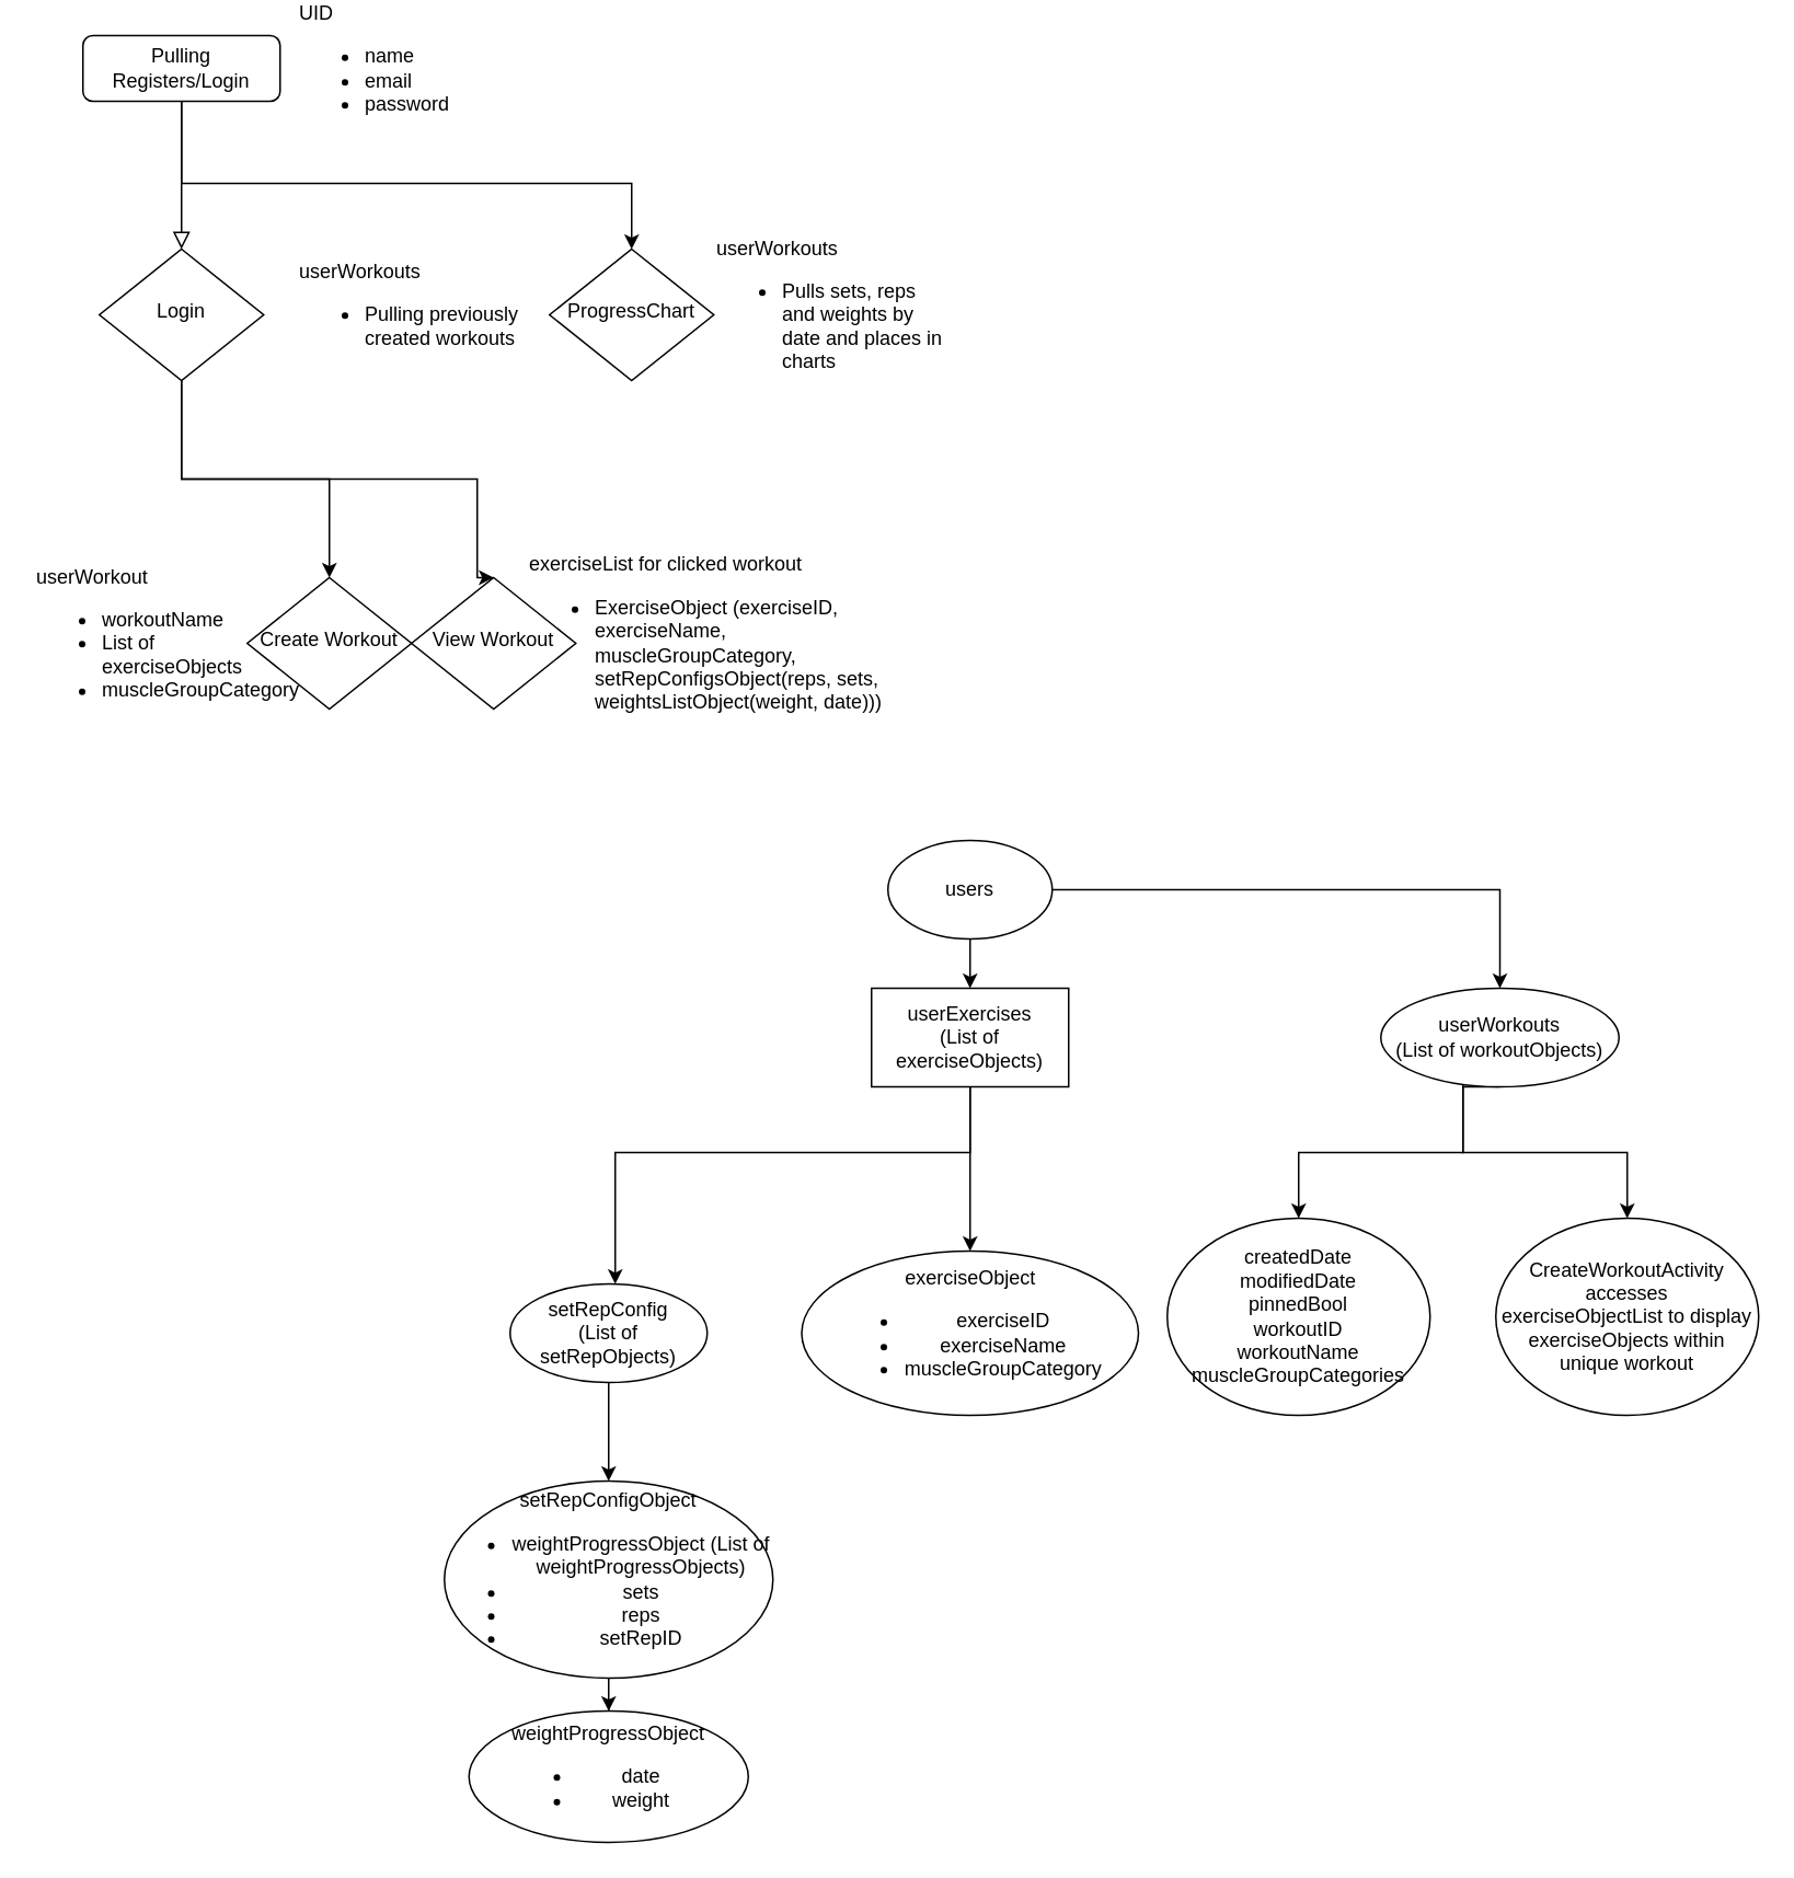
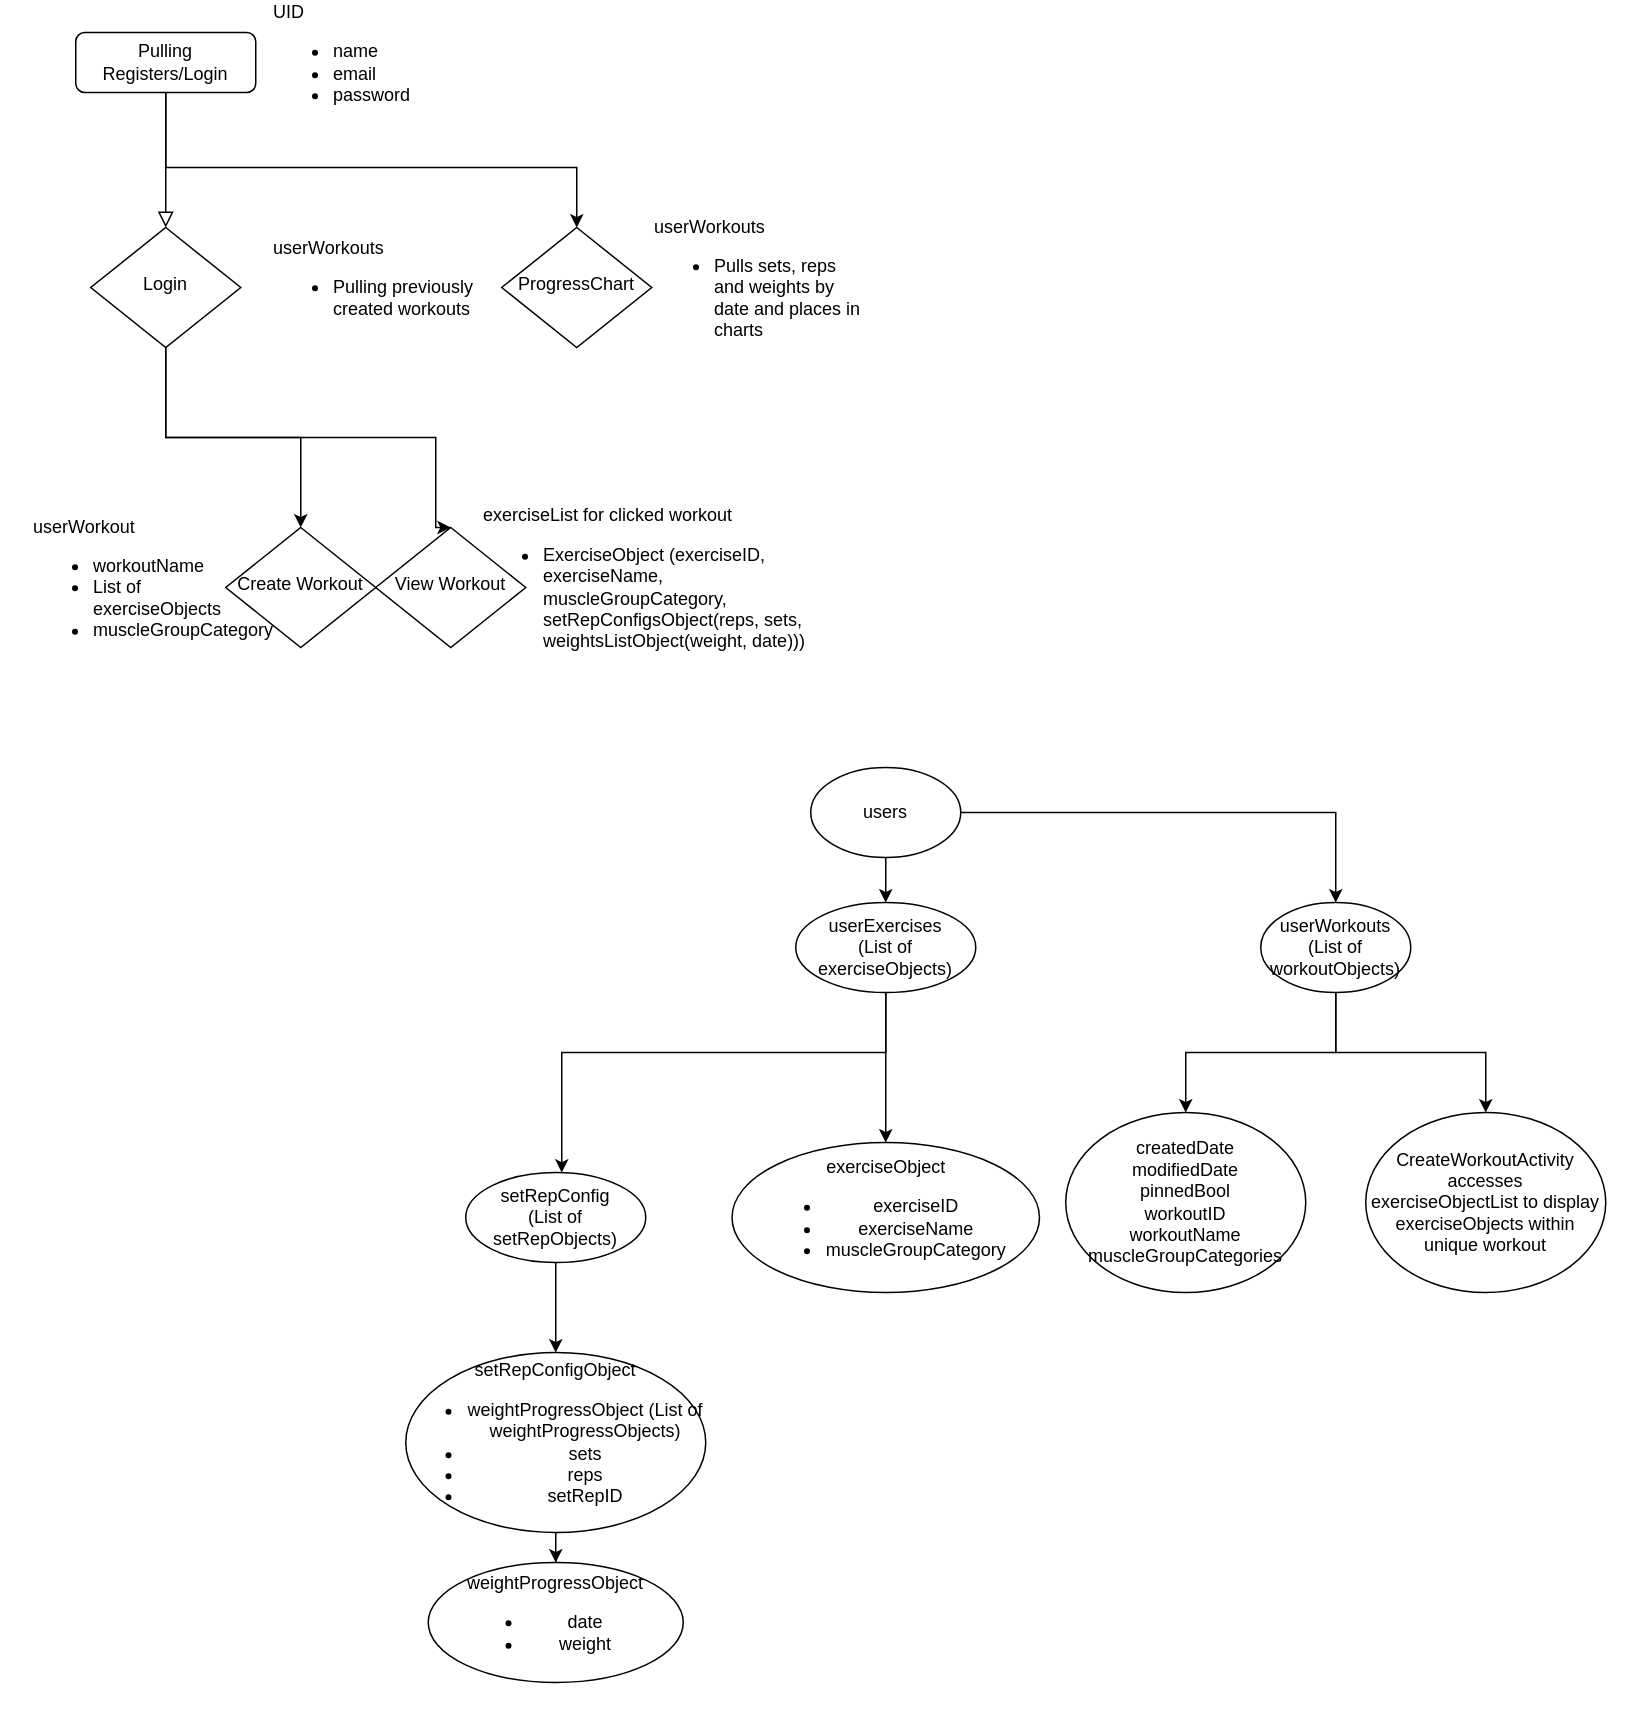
  <mxCell id="0" />
  <mxCell id="1" parent="0" />
  <mxCell id="2" value="" style="rounded=0;html=1;jettySize=auto;orthogonalLoop=1;fontSize=11;endArrow=block;endFill=0;endSize=8;strokeWidth=1;shadow=0;labelBackgroundColor=none;edgeStyle=orthogonalEdgeStyle;" parent="1" source="4" target="7" edge="1"><mxGeometry relative="1" as="geometry" /></mxCell>
  <mxCell id="3" style="edgeStyle=orthogonalEdgeStyle;rounded=0;orthogonalLoop=1;jettySize=auto;html=1;" edge="1" parent="1" source="4" target="12"><mxGeometry relative="1" as="geometry"><Array as="points"><mxPoint x="110" y="110" /><mxPoint x="384" y="110" /></Array></mxGeometry></mxCell>
  <mxCell id="4" value="Pulling Registers/Login" style="rounded=1;whiteSpace=wrap;html=1;fontSize=12;glass=0;strokeWidth=1;shadow=0;" parent="1" vertex="1"><mxGeometry x="50" y="20" width="120" height="40" as="geometry" /></mxCell>
  <mxCell id="5" style="edgeStyle=orthogonalEdgeStyle;rounded=0;orthogonalLoop=1;jettySize=auto;html=1;entryX=0.5;entryY=0;entryDx=0;entryDy=0;" edge="1" parent="1" source="7" target="11"><mxGeometry relative="1" as="geometry"><Array as="points"><mxPoint x="110" y="290" /><mxPoint x="290" y="290" /></Array></mxGeometry></mxCell>
  <mxCell id="6" style="edgeStyle=orthogonalEdgeStyle;rounded=0;orthogonalLoop=1;jettySize=auto;html=1;entryX=0.5;entryY=0;entryDx=0;entryDy=0;" edge="1" parent="1" source="7" target="8"><mxGeometry relative="1" as="geometry" /></mxCell>
  <mxCell id="7" value="Login" style="rhombus;whiteSpace=wrap;html=1;shadow=0;fontFamily=Helvetica;fontSize=12;align=center;strokeWidth=1;spacing=6;spacingTop=-4;" parent="1" vertex="1"><mxGeometry x="60" y="150" width="100" height="80" as="geometry" /></mxCell>
  <mxCell id="8" value="Create Workout" style="rhombus;whiteSpace=wrap;html=1;shadow=0;fontFamily=Helvetica;fontSize=12;align=center;strokeWidth=1;spacing=6;spacingTop=-4;" parent="1" vertex="1"><mxGeometry x="150" y="350" width="100" height="80" as="geometry" /></mxCell>
  <mxCell id="9" value="&lt;div&gt;&lt;span&gt;UID&lt;/span&gt;&lt;/div&gt;&lt;div&gt;&lt;ul&gt;&lt;li&gt;&lt;span&gt;name&lt;/span&gt;&lt;/li&gt;&lt;li&gt;email&lt;/li&gt;&lt;li&gt;password&lt;/li&gt;&lt;/ul&gt;&lt;/div&gt;" style="text;html=1;strokeColor=none;fillColor=none;align=left;verticalAlign=middle;whiteSpace=wrap;rounded=0;" vertex="1" parent="1"><mxGeometry x="180" y="20" width="160" height="40" as="geometry" /></mxCell>
  <mxCell id="10" value="userWorkouts&lt;br&gt;&lt;ul&gt;&lt;li&gt;Pulling previously created workouts&lt;/li&gt;&lt;/ul&gt;" style="text;html=1;strokeColor=none;fillColor=none;align=left;verticalAlign=middle;whiteSpace=wrap;rounded=0;" vertex="1" parent="1"><mxGeometry x="180" y="175" width="160" height="30" as="geometry" /></mxCell>
  <mxCell id="11" value="View Workout" style="rhombus;whiteSpace=wrap;html=1;shadow=0;fontFamily=Helvetica;fontSize=12;align=center;strokeWidth=1;spacing=6;spacingTop=-4;" vertex="1" parent="1"><mxGeometry x="250" y="350" width="100" height="80" as="geometry" /></mxCell>
  <mxCell id="12" value="ProgressChart" style="rhombus;whiteSpace=wrap;html=1;shadow=0;fontFamily=Helvetica;fontSize=12;align=center;strokeWidth=1;spacing=6;spacingTop=-4;" vertex="1" parent="1"><mxGeometry x="334" y="150" width="100" height="80" as="geometry" /></mxCell>
  <mxCell id="13" value="userWorkouts&lt;br&gt;&lt;ul&gt;&lt;li&gt;Pulls sets, reps and weights by date and places in charts&lt;/li&gt;&lt;/ul&gt;" style="text;html=1;strokeColor=none;fillColor=none;align=left;verticalAlign=middle;whiteSpace=wrap;rounded=0;" vertex="1" parent="1"><mxGeometry x="434" y="175" width="140" height="30" as="geometry" /></mxCell>
  <mxCell id="14" value="exerciseList for clicked workout&lt;br&gt;&lt;ul&gt;&lt;li&gt;ExerciseObject (exerciseID, exerciseName, muscleGroupCategory, setRepConfigsObject(reps, sets, weightsListObject(weight, date)))&lt;/li&gt;&lt;/ul&gt;" style="text;html=1;strokeColor=none;fillColor=none;align=left;verticalAlign=middle;whiteSpace=wrap;rounded=0;" vertex="1" parent="1"><mxGeometry x="320" y="352.5" width="240" height="75" as="geometry" /></mxCell>
  <mxCell id="15" value="userWorkout&lt;br&gt;&lt;ul&gt;&lt;li&gt;workoutName&lt;/li&gt;&lt;li&gt;List of exerciseObjects&lt;/li&gt;&lt;li&gt;muscleGroupCategory&lt;/li&gt;&lt;/ul&gt;" style="text;html=1;strokeColor=none;fillColor=none;align=left;verticalAlign=middle;whiteSpace=wrap;rounded=0;" vertex="1" parent="1"><mxGeometry y="375" width="80" height="30" as="geometry" x="20" /></mxCell>
  <mxCell id="16" style="edgeStyle=orthogonalEdgeStyle;rounded=0;orthogonalLoop=1;jettySize=auto;html=1;" edge="1" parent="1" source="18" target="22"><mxGeometry relative="1" as="geometry" /></mxCell>
  <mxCell id="17" style="edgeStyle=orthogonalEdgeStyle;rounded=0;orthogonalLoop=1;jettySize=auto;html=1;" edge="1" parent="1" source="18" target="24"><mxGeometry relative="1" as="geometry" /></mxCell>
  <mxCell id="18" value="users" style="ellipse;whiteSpace=wrap;html=1;" vertex="1" parent="1"><mxGeometry x="540" y="510" width="100" height="60" as="geometry" /></mxCell>
  <mxCell id="19" style="edgeStyle=orthogonalEdgeStyle;rounded=0;orthogonalLoop=1;jettySize=auto;html=1;exitX=0.5;exitY=1;exitDx=0;exitDy=0;" edge="1" parent="1" source="24" target="25"><mxGeometry relative="1" as="geometry"><mxPoint x="620" y="670" as="sourcePoint" /><Array as="points"><mxPoint x="890" y="700" /><mxPoint x="790" y="700" /></Array></mxGeometry></mxCell>
  <mxCell id="20" style="edgeStyle=orthogonalEdgeStyle;rounded=0;orthogonalLoop=1;jettySize=auto;html=1;" edge="1" parent="1" source="22" target="28"><mxGeometry relative="1" as="geometry" /></mxCell>
  <mxCell id="21" style="edgeStyle=orthogonalEdgeStyle;rounded=0;orthogonalLoop=1;jettySize=auto;html=1;" edge="1" parent="1" source="22" target="31"><mxGeometry relative="1" as="geometry"><Array as="points"><mxPoint x="590" y="700" /><mxPoint x="374" y="700" /></Array></mxGeometry></mxCell>
- <mxCell id="22" value="userExercises&lt;br&gt;(List of exerciseObjects)" style="whiteSpace=wrap;html=1;rounded=0;" vertex="1" parent="1"><mxGeometry x="530" y="600" width="120" height="60" as="geometry" /></mxCell>
+ <mxCell id="22" value="userExercises&lt;br&gt;(List of exerciseObjects)" style="ellipse;whiteSpace=wrap;html=1;" vertex="1" parent="1"><mxGeometry x="530" y="600" width="120" height="60" as="geometry" /></mxCell>
  <mxCell id="23" style="edgeStyle=orthogonalEdgeStyle;rounded=0;orthogonalLoop=1;jettySize=auto;html=1;entryX=0.5;entryY=0;entryDx=0;entryDy=0;" edge="1" parent="1" source="24" target="29"><mxGeometry relative="1" as="geometry"><Array as="points"><mxPoint x="890" y="700" /><mxPoint x="990" y="700" /></Array></mxGeometry></mxCell>
- <mxCell id="24" value="userWorkouts&lt;br&gt;(List of workoutObjects)" style="ellipse;whiteSpace=wrap;html=1;" vertex="1" parent="1"><mxGeometry x="840" y="600" width="145" height="60" as="geometry" /></mxCell>
+ <mxCell id="24" value="userWorkouts&lt;br&gt;(List of workoutObjects)" style="ellipse;whiteSpace=wrap;html=1;" vertex="1" parent="1"><mxGeometry x="840" y="600" width="100" height="60" as="geometry" /></mxCell>
  <mxCell id="25" value="createdDate&lt;br&gt;modifiedDate&lt;br&gt;pinnedBool&lt;br&gt;workoutID&lt;br&gt;workoutName&lt;br&gt;muscleGroupCategories" style="ellipse;whiteSpace=wrap;html=1;" vertex="1" parent="1"><mxGeometry x="710" y="740" width="160" height="120" as="geometry" /></mxCell>
  <mxCell id="26" style="edgeStyle=orthogonalEdgeStyle;rounded=0;orthogonalLoop=1;jettySize=auto;html=1;entryX=0.5;entryY=0;entryDx=0;entryDy=0;" edge="1" parent="1" source="27" target="32"><mxGeometry relative="1" as="geometry" /></mxCell>
  <mxCell id="27" value="setRepConfigObject&lt;br&gt;&lt;ul&gt;&lt;li&gt;weightProgressObject (List of weightProgressObjects)&lt;/li&gt;&lt;li&gt;sets&lt;/li&gt;&lt;li&gt;reps&lt;/li&gt;&lt;li&gt;setRepID&lt;/li&gt;&lt;/ul&gt;" style="ellipse;whiteSpace=wrap;html=1;" vertex="1" parent="1"><mxGeometry x="270" y="900" width="200" height="120" as="geometry" /></mxCell>
  <mxCell id="28" value="exerciseObject&lt;br&gt;&lt;ul&gt;&lt;li&gt;exerciseID&lt;/li&gt;&lt;li&gt;exerciseName&lt;/li&gt;&lt;li&gt;muscleGroupCategory&lt;/li&gt;&lt;/ul&gt;" style="ellipse;whiteSpace=wrap;html=1;" vertex="1" parent="1"><mxGeometry x="487.5" y="760" width="205" height="100" as="geometry" /></mxCell>
  <mxCell id="29" value="CreateWorkoutActivity accesses&lt;br&gt;exerciseObjectList to display exerciseObjects within unique workout" style="ellipse;whiteSpace=wrap;html=1;" vertex="1" parent="1"><mxGeometry x="910" y="740" width="160" height="120" as="geometry" /></mxCell>
  <mxCell id="30" style="edgeStyle=orthogonalEdgeStyle;rounded=0;orthogonalLoop=1;jettySize=auto;html=1;entryX=0.5;entryY=0;entryDx=0;entryDy=0;" edge="1" parent="1" source="31" target="27"><mxGeometry relative="1" as="geometry" /></mxCell>
  <mxCell id="31" value="setRepConfig&lt;br&gt;(List of setRepObjects)" style="ellipse;whiteSpace=wrap;html=1;" vertex="1" parent="1"><mxGeometry x="310" y="780" width="120" height="60" as="geometry" /></mxCell>
  <mxCell id="32" value="weightProgressObject&lt;br&gt;&lt;ul&gt;&lt;li&gt;date&lt;/li&gt;&lt;li&gt;weight&lt;/li&gt;&lt;/ul&gt;" style="ellipse;whiteSpace=wrap;html=1;" vertex="1" parent="1"><mxGeometry x="285" y="1040" width="170" height="80" as="geometry" /></mxCell>
